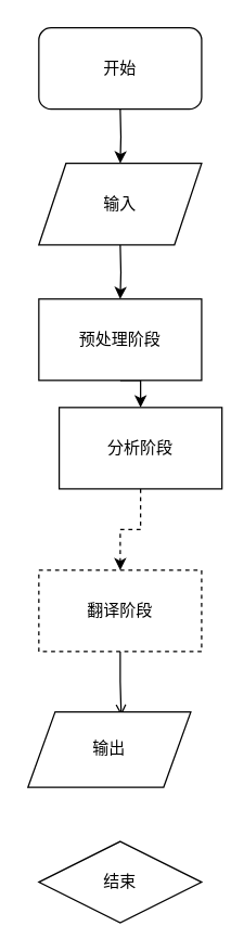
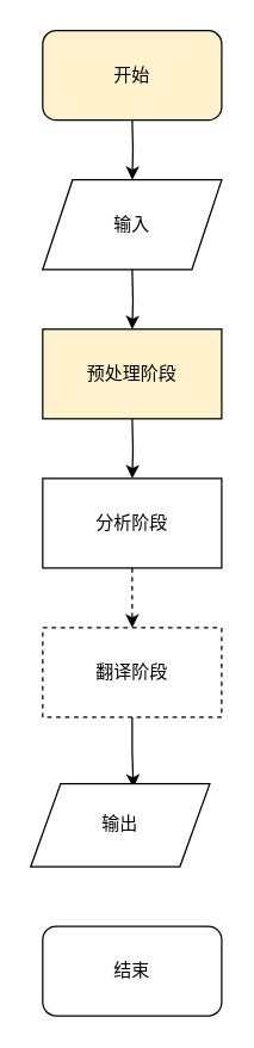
  <mxCell id="0" />
  <mxCell id="1" parent="0" />
  <mxCell id="2" style="edgeStyle=orthogonalEdgeStyle;rounded=0;orthogonalLoop=1;jettySize=auto;html=1;exitX=0.5;exitY=1;exitDx=0;exitDy=0;entryX=0.5;entryY=0;entryDx=0;entryDy=0;" edge="1" parent="1"><mxGeometry relative="1" as="geometry"><mxPoint x="88" y="80" as="sourcePoint" /><mxPoint x="88" y="120" as="targetPoint" /></mxGeometry></mxCell>
  <mxCell id="3" style="edgeStyle=orthogonalEdgeStyle;rounded=0;orthogonalLoop=1;jettySize=auto;html=1;exitX=0.5;exitY=1;exitDx=0;exitDy=0;entryX=0.5;entryY=0;entryDx=0;entryDy=0;" edge="1" parent="1"><mxGeometry relative="1" as="geometry"><mxPoint x="88" y="180" as="sourcePoint" /><mxPoint x="88" y="220" as="targetPoint" /></mxGeometry></mxCell>
  <mxCell id="4" style="edgeStyle=orthogonalEdgeStyle;rounded=0;orthogonalLoop=1;jettySize=auto;html=1;exitX=0.5;exitY=1;exitDx=0;exitDy=0;entryX=0.5;entryY=0;entryDx=0;entryDy=0;" edge="1" parent="1" target="6"><mxGeometry relative="1" as="geometry"><mxPoint x="88" y="280" as="sourcePoint" /></mxGeometry></mxCell>
  <mxCell id="5" style="edgeStyle=orthogonalEdgeStyle;rounded=0;orthogonalLoop=1;jettySize=auto;html=1;exitX=0.5;exitY=1;exitDx=0;exitDy=0;entryX=0.5;entryY=0;entryDx=0;entryDy=0;dashed=1;" edge="1" parent="1" source="6" target="8"><mxGeometry relative="1" as="geometry" /></mxCell>
- <mxCell id="6" value="分析阶段" style="rounded=0;whiteSpace=wrap;html=1;" vertex="1" parent="1"><mxGeometry x="43" y="300" width="120" height="60" as="geometry" /></mxCell>
- <mxCell id="7" style="edgeStyle=orthogonalEdgeStyle;rounded=0;orthogonalLoop=1;jettySize=auto;html=1;exitX=0.5;exitY=1;exitDx=0;exitDy=0;entryX=0.573;entryY=0.048;entryDx=0;entryDy=0;entryPerimeter=0;endArrow=open;" edge="1" parent="1" source="8" target="9"><mxGeometry relative="1" as="geometry" /></mxCell>
+ <mxCell id="6" value="分析阶段" style="rounded=0;whiteSpace=wrap;html=1;" vertex="1" parent="1"><mxGeometry x="28" y="320" width="120" height="60" as="geometry" /></mxCell>
+ <mxCell id="7" style="edgeStyle=orthogonalEdgeStyle;rounded=0;orthogonalLoop=1;jettySize=auto;html=1;exitX=0.5;exitY=1;exitDx=0;exitDy=0;entryX=0.573;entryY=0.048;entryDx=0;entryDy=0;entryPerimeter=0;" edge="1" parent="1" source="8" target="9"><mxGeometry relative="1" as="geometry" /></mxCell>
  <mxCell id="8" value="翻译阶段" style="rounded=0;whiteSpace=wrap;html=1;dashed=1;" vertex="1" parent="1"><mxGeometry x="28" y="420" width="120" height="60" as="geometry" /></mxCell>
  <mxCell id="9" value="输出" style="shape=parallelogram;perimeter=parallelogramPerimeter;whiteSpace=wrap;html=1;fixedSize=1;" vertex="1" parent="1"><mxGeometry x="20" y="524.5" width="120" height="55.5" as="geometry" /></mxCell>
- <mxCell id="10" value="开始" style="rounded=1;whiteSpace=wrap;html=1;" vertex="1" parent="1"><mxGeometry x="28" y="20" width="120" height="60" as="geometry" /></mxCell>
+ <mxCell id="10" value="开始" style="rounded=1;whiteSpace=wrap;html=1;fillColor=#fff2cc;" vertex="1" parent="1"><mxGeometry x="28" y="20" width="120" height="60" as="geometry" /></mxCell>
  <mxCell id="11" value="输入" style="shape=parallelogram;perimeter=parallelogramPerimeter;whiteSpace=wrap;html=1;fixedSize=1;" vertex="1" parent="1"><mxGeometry x="28" y="120" width="120" height="60" as="geometry" /></mxCell>
- <mxCell id="12" value="结束" style="rhombus;whiteSpace=wrap;html=1;" vertex="1" parent="1"><mxGeometry x="28" y="620" width="120" height="60" as="geometry" /></mxCell>
- <mxCell id="13" value="预处理阶段" style="rounded=0;whiteSpace=wrap;html=1;" vertex="1" parent="1"><mxGeometry x="28" y="220" width="120" height="60" as="geometry" /></mxCell>
+ <mxCell id="12" value="结束" style="rounded=1;whiteSpace=wrap;html=1;" vertex="1" parent="1"><mxGeometry x="28" y="620" width="120" height="60" as="geometry" /></mxCell>
+ <mxCell id="13" value="预处理阶段" style="rounded=0;whiteSpace=wrap;html=1;fillColor=#fff2cc;" vertex="1" parent="1"><mxGeometry x="28" y="220" width="120" height="60" as="geometry" /></mxCell>
